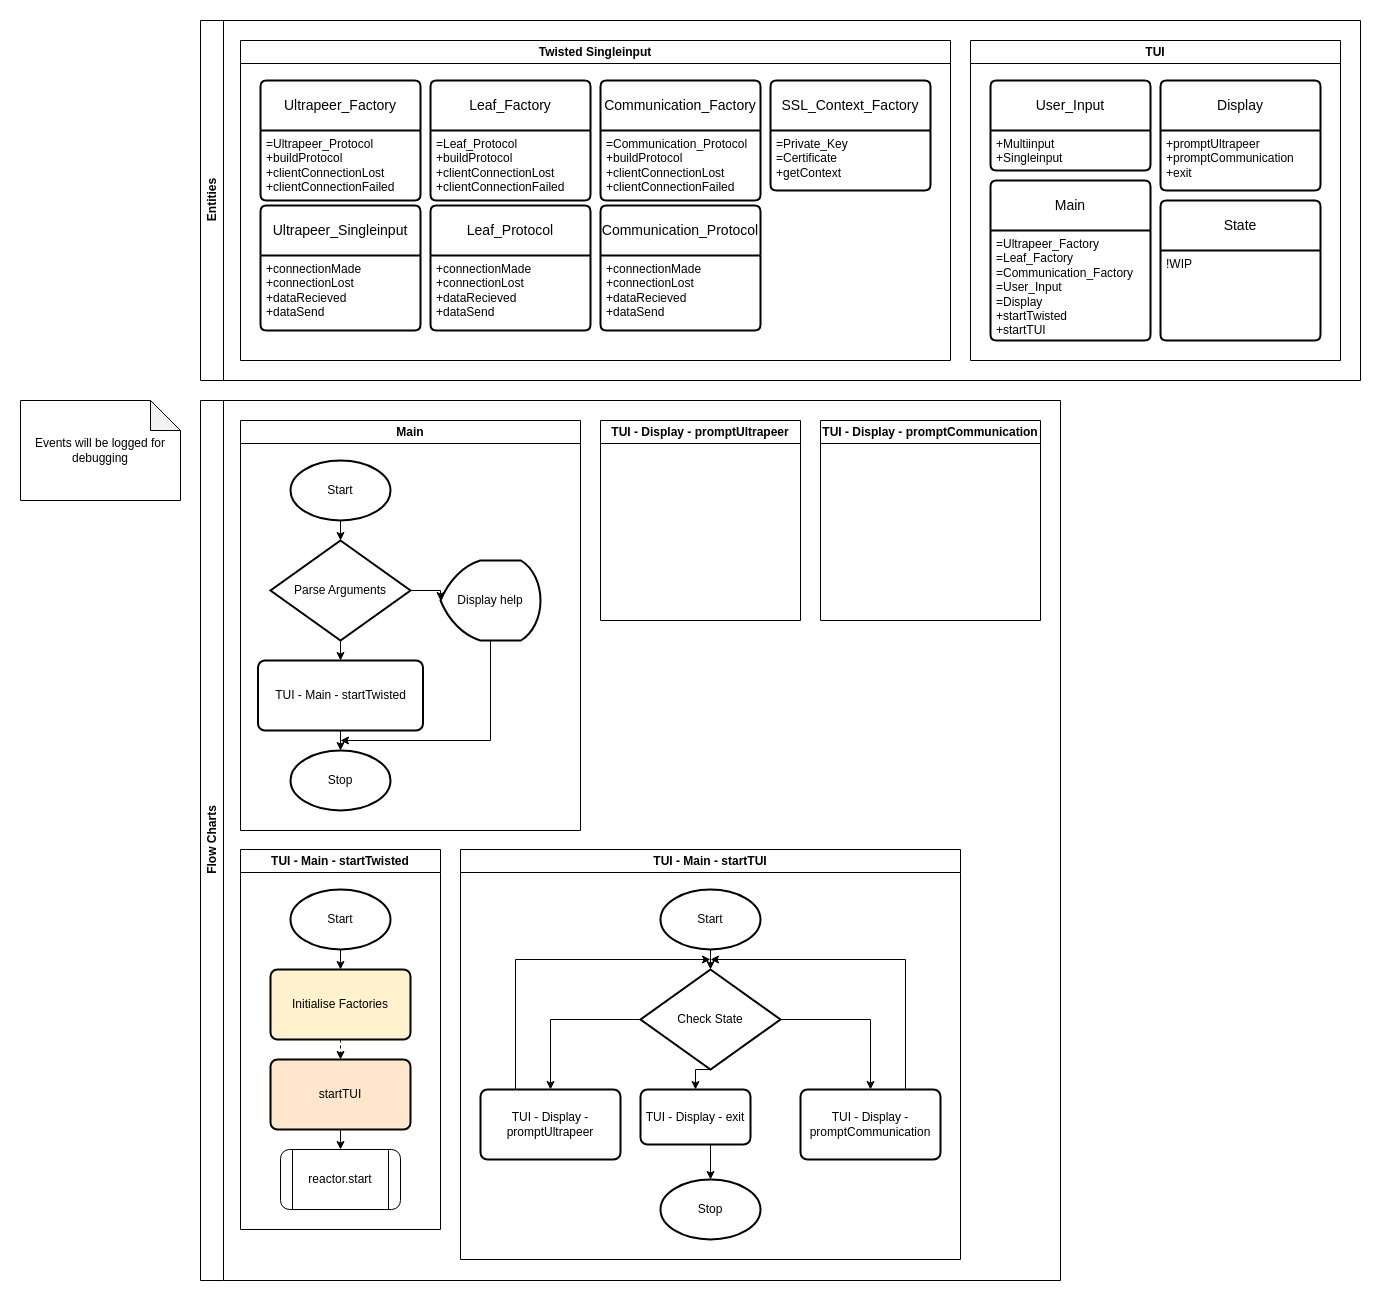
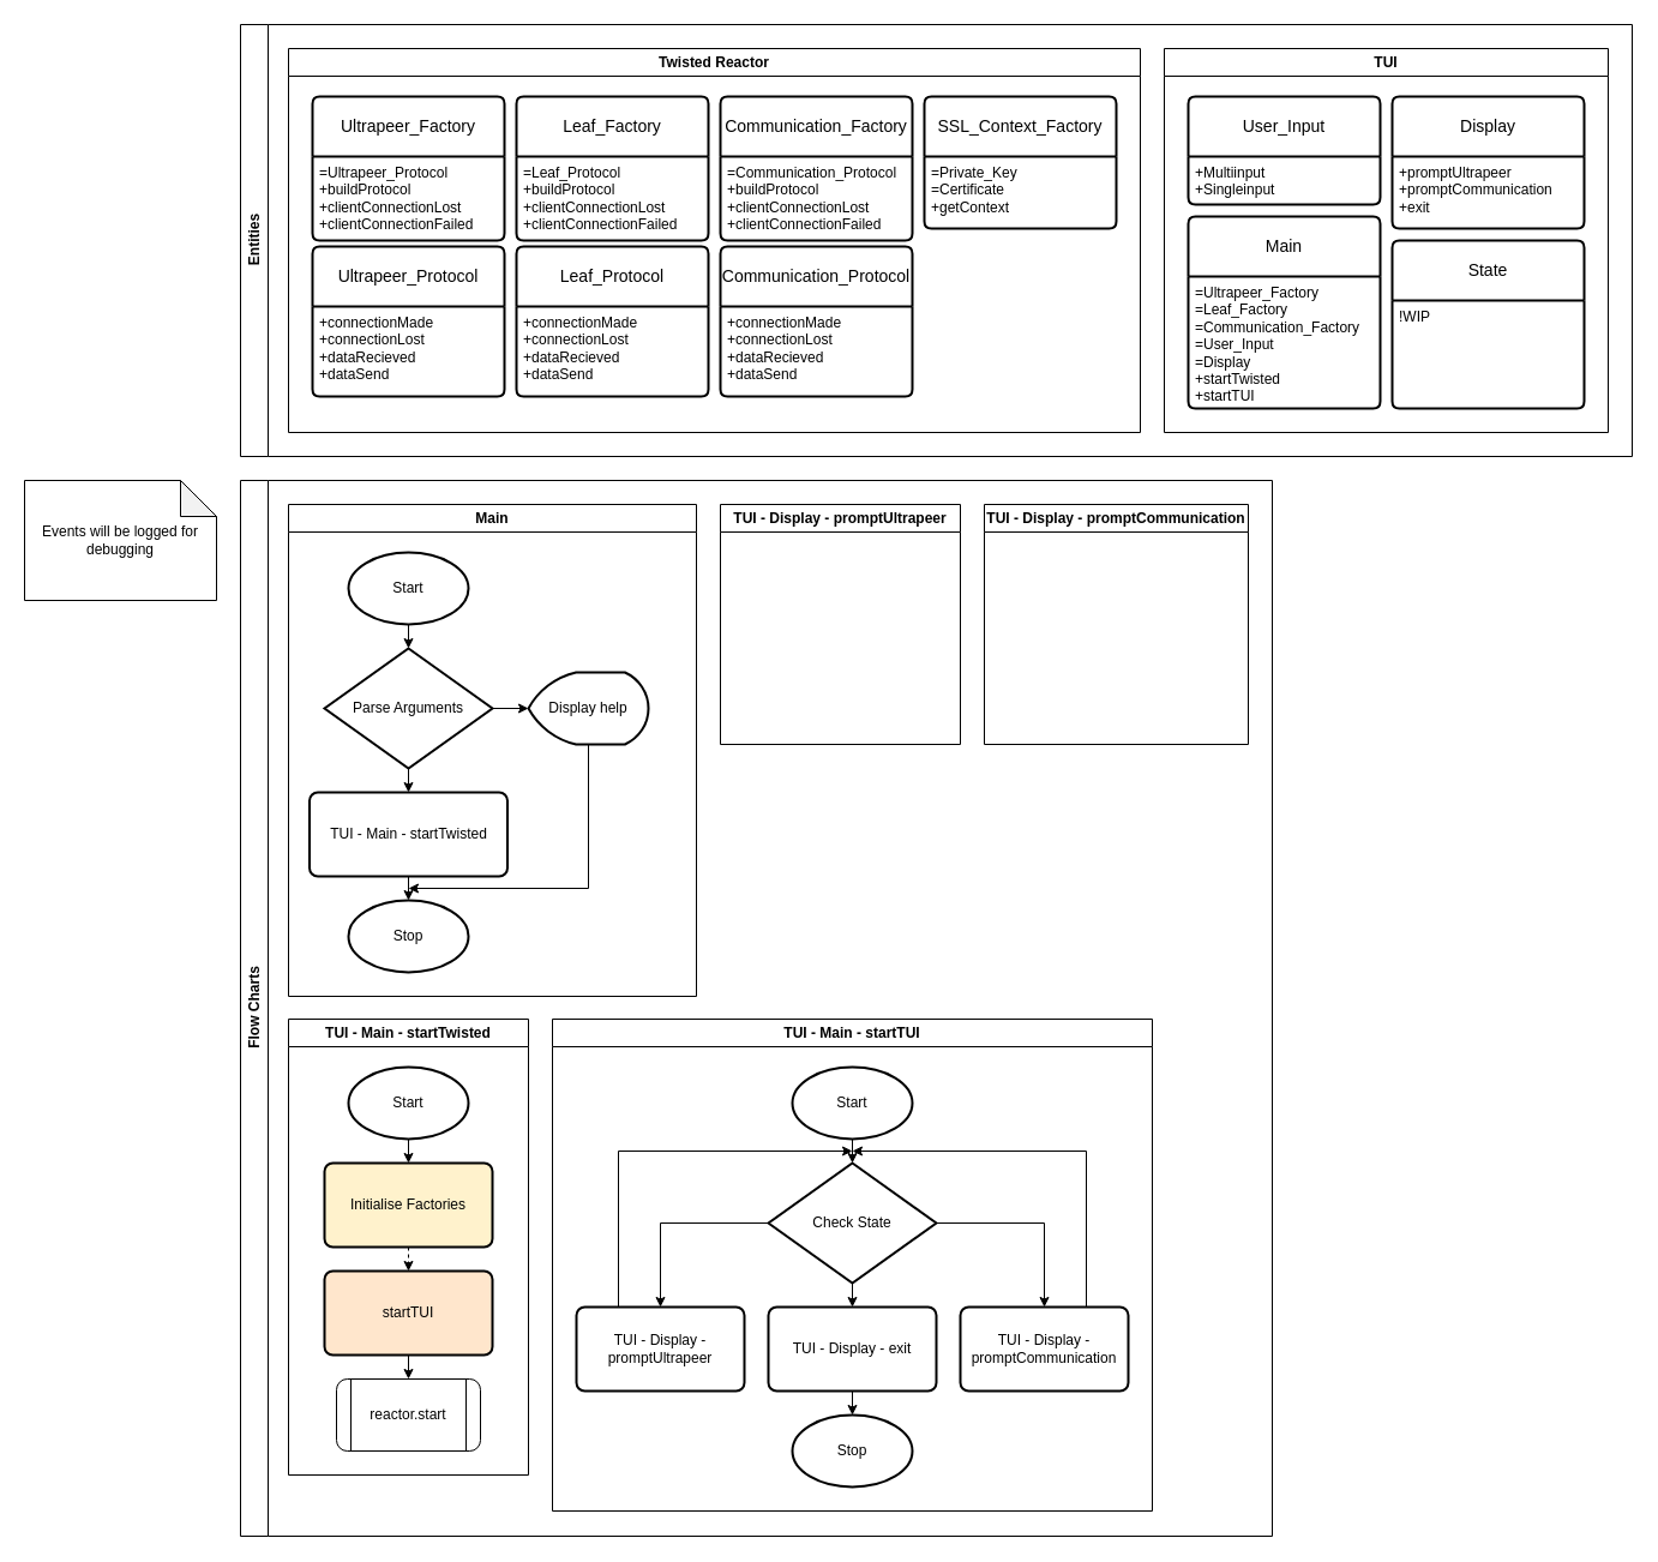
  <mxCell id="0" />
  <mxCell id="1" parent="0" />
  <mxCell id="2" value="Flow Charts" style="swimlane;horizontal=0;whiteSpace=wrap;html=1;" vertex="1" parent="1"><mxGeometry x="200" y="400" width="860" height="880" as="geometry" /></mxCell>
  <mxCell id="3" value="Main" style="swimlane;whiteSpace=wrap;html=1;" vertex="1" parent="2"><mxGeometry x="40" y="20" width="340" height="410" as="geometry" /></mxCell>
  <mxCell id="4" value="Start" style="strokeWidth=2;html=1;shape=mxgraph.flowchart.start_1;whiteSpace=wrap;" vertex="1" parent="3"><mxGeometry x="50" y="40" width="100" height="60" as="geometry" /></mxCell>
  <mxCell id="5" value="TUI - Main - startTwisted" style="rounded=1;whiteSpace=wrap;html=1;absoluteArcSize=1;arcSize=14;strokeWidth=2;" vertex="1" parent="3"><mxGeometry x="17.5" y="240" width="165" height="70" as="geometry" /></mxCell>
  <mxCell id="6" value="Stop" style="strokeWidth=2;html=1;shape=mxgraph.flowchart.start_1;whiteSpace=wrap;" vertex="1" parent="3"><mxGeometry x="50" y="330" width="100" height="60" as="geometry" /></mxCell>
  <mxCell id="7" style="edgeStyle=orthogonalEdgeStyle;rounded=0;orthogonalLoop=1;jettySize=auto;html=1;exitX=0.5;exitY=1;exitDx=0;exitDy=0;entryX=0.5;entryY=0;entryDx=0;entryDy=0;entryPerimeter=0;" edge="1" parent="3" source="5" target="6"><mxGeometry relative="1" as="geometry" /></mxCell>
  <mxCell id="8" style="edgeStyle=orthogonalEdgeStyle;rounded=0;orthogonalLoop=1;jettySize=auto;html=1;exitX=0.5;exitY=1;exitDx=0;exitDy=0;exitPerimeter=0;entryX=0.5;entryY=0;entryDx=0;entryDy=0;" edge="1" parent="3" source="9" target="5"><mxGeometry relative="1" as="geometry" /></mxCell>
  <mxCell id="9" value="Parse Arguments" style="strokeWidth=2;html=1;shape=mxgraph.flowchart.decision;whiteSpace=wrap;" vertex="1" parent="3"><mxGeometry x="30" y="120" width="140" height="100" as="geometry" /></mxCell>
  <mxCell id="10" style="edgeStyle=orthogonalEdgeStyle;rounded=0;orthogonalLoop=1;jettySize=auto;html=1;exitX=0.5;exitY=1;exitDx=0;exitDy=0;exitPerimeter=0;entryX=0.5;entryY=0;entryDx=0;entryDy=0;entryPerimeter=0;" edge="1" parent="3" source="4" target="9"><mxGeometry relative="1" as="geometry" /></mxCell>
  <mxCell id="11" style="edgeStyle=orthogonalEdgeStyle;rounded=0;orthogonalLoop=1;jettySize=auto;html=1;exitX=0.5;exitY=1;exitDx=0;exitDy=0;exitPerimeter=0;" edge="1" parent="3" source="12"><mxGeometry relative="1" as="geometry"><mxPoint x="100" y="320" as="targetPoint" /><Array as="points"><mxPoint x="250" y="320" /></Array></mxGeometry></mxCell>
- <mxCell id="12" value="Display help" style="strokeWidth=2;html=1;shape=mxgraph.flowchart.display;whiteSpace=wrap;" vertex="1" parent="3"><mxGeometry x="200" y="140" width="100" height="80" as="geometry" /></mxCell>
+ <mxCell id="12" value="Display help" style="strokeWidth=2;html=1;shape=mxgraph.flowchart.display;whiteSpace=wrap;" vertex="1" parent="3"><mxGeometry x="200" y="140" width="100" height="60" as="geometry" /></mxCell>
  <mxCell id="13" style="edgeStyle=orthogonalEdgeStyle;rounded=0;orthogonalLoop=1;jettySize=auto;html=1;exitX=1;exitY=0.5;exitDx=0;exitDy=0;exitPerimeter=0;entryX=0;entryY=0.5;entryDx=0;entryDy=0;entryPerimeter=0;" edge="1" parent="3" source="9" target="12"><mxGeometry relative="1" as="geometry" /></mxCell>
  <mxCell id="14" value="TUI - Main - startTwisted" style="swimlane;whiteSpace=wrap;html=1;" vertex="1" parent="2"><mxGeometry x="40" y="449" width="200" height="380" as="geometry" /></mxCell>
  <mxCell id="15" style="edgeStyle=orthogonalEdgeStyle;rounded=0;orthogonalLoop=1;jettySize=auto;html=1;exitX=0.5;exitY=1;exitDx=0;exitDy=0;exitPerimeter=0;entryX=0.5;entryY=0;entryDx=0;entryDy=0;" edge="1" parent="14" source="16" target="18"><mxGeometry relative="1" as="geometry" /></mxCell>
  <mxCell id="16" value="Start" style="strokeWidth=2;html=1;shape=mxgraph.flowchart.start_1;whiteSpace=wrap;" vertex="1" parent="14"><mxGeometry x="50" y="40" width="100" height="60" as="geometry" /></mxCell>
  <mxCell id="17" style="edgeStyle=orthogonalEdgeStyle;rounded=0;orthogonalLoop=1;jettySize=auto;html=1;exitX=0.5;exitY=1;exitDx=0;exitDy=0;entryX=0.5;entryY=0;entryDx=0;entryDy=0;dashed=1;" edge="1" parent="14" source="18" target="20"><mxGeometry relative="1" as="geometry" /></mxCell>
  <mxCell id="18" value="Initialise Factories" style="rounded=1;whiteSpace=wrap;html=1;absoluteArcSize=1;arcSize=14;strokeWidth=2;fillColor=#fff2cc;" vertex="1" parent="14"><mxGeometry x="30" y="120" width="140" height="70" as="geometry" /></mxCell>
  <mxCell id="19" style="edgeStyle=orthogonalEdgeStyle;rounded=0;orthogonalLoop=1;jettySize=auto;html=1;exitX=0.5;exitY=1;exitDx=0;exitDy=0;entryX=0.5;entryY=0;entryDx=0;entryDy=0;" edge="1" parent="14" source="20" target="21"><mxGeometry relative="1" as="geometry" /></mxCell>
  <mxCell id="20" value="startTUI" style="rounded=1;whiteSpace=wrap;html=1;absoluteArcSize=1;arcSize=14;strokeWidth=2;fillColor=#ffe6cc;" vertex="1" parent="14"><mxGeometry x="30" y="210" width="140" height="70" as="geometry" /></mxCell>
  <mxCell id="21" value="reactor.start" style="shape=process;whiteSpace=wrap;html=1;backgroundOutline=1;rounded=1;" vertex="1" parent="14"><mxGeometry x="40" y="300" width="120" height="60" as="geometry" /></mxCell>
  <mxCell id="22" value="TUI - Main - startTUI" style="swimlane;whiteSpace=wrap;html=1;" vertex="1" parent="2"><mxGeometry x="260" y="449" width="500" height="410" as="geometry" /></mxCell>
  <mxCell id="23" value="Start" style="strokeWidth=2;html=1;shape=mxgraph.flowchart.start_1;whiteSpace=wrap;" vertex="1" parent="22"><mxGeometry x="200" y="40" width="100" height="60" as="geometry" /></mxCell>
  <mxCell id="24" style="edgeStyle=orthogonalEdgeStyle;rounded=0;orthogonalLoop=1;jettySize=auto;html=1;exitX=0;exitY=0.5;exitDx=0;exitDy=0;exitPerimeter=0;entryX=0.5;entryY=0;entryDx=0;entryDy=0;" edge="1" parent="22" source="27" target="29"><mxGeometry relative="1" as="geometry" /></mxCell>
  <mxCell id="25" style="edgeStyle=orthogonalEdgeStyle;rounded=0;orthogonalLoop=1;jettySize=auto;html=1;exitX=0.5;exitY=1;exitDx=0;exitDy=0;exitPerimeter=0;entryX=0.5;entryY=0;entryDx=0;entryDy=0;" edge="1" parent="22" source="27" target="30"><mxGeometry relative="1" as="geometry" /></mxCell>
  <mxCell id="26" style="edgeStyle=orthogonalEdgeStyle;rounded=0;orthogonalLoop=1;jettySize=auto;html=1;exitX=1;exitY=0.5;exitDx=0;exitDy=0;exitPerimeter=0;entryX=0.5;entryY=0;entryDx=0;entryDy=0;" edge="1" parent="22" source="27" target="32"><mxGeometry relative="1" as="geometry" /></mxCell>
  <mxCell id="27" value="Check State" style="strokeWidth=2;html=1;shape=mxgraph.flowchart.decision;whiteSpace=wrap;" vertex="1" parent="22"><mxGeometry x="180" y="120" width="140" height="100" as="geometry" /></mxCell>
  <mxCell id="28" style="edgeStyle=orthogonalEdgeStyle;rounded=0;orthogonalLoop=1;jettySize=auto;html=1;exitX=0.25;exitY=0;exitDx=0;exitDy=0;" edge="1" parent="22" source="29"><mxGeometry relative="1" as="geometry"><mxPoint x="250" y="110" as="targetPoint" /><Array as="points"><mxPoint x="55" y="110" /><mxPoint x="250" y="110" /></Array></mxGeometry></mxCell>
  <mxCell id="29" value="TUI - Display - promptUltrapeer" style="rounded=1;whiteSpace=wrap;html=1;absoluteArcSize=1;arcSize=14;strokeWidth=2;" vertex="1" parent="22"><mxGeometry x="20" y="240" width="140" height="70" as="geometry" /></mxCell>
- <mxCell id="30" value="TUI - Display - exit" style="rounded=1;whiteSpace=wrap;html=1;absoluteArcSize=1;arcSize=14;strokeWidth=2;" vertex="1" parent="22"><mxGeometry x="180" y="240" width="110" height="55" as="geometry" /></mxCell>
+ <mxCell id="30" value="TUI - Display - exit" style="rounded=1;whiteSpace=wrap;html=1;absoluteArcSize=1;arcSize=14;strokeWidth=2;" vertex="1" parent="22"><mxGeometry x="180" y="240" width="140" height="70" as="geometry" /></mxCell>
  <mxCell id="31" style="edgeStyle=orthogonalEdgeStyle;rounded=0;orthogonalLoop=1;jettySize=auto;html=1;exitX=0.75;exitY=0;exitDx=0;exitDy=0;" edge="1" parent="22" source="32"><mxGeometry relative="1" as="geometry"><mxPoint x="250" y="110" as="targetPoint" /><Array as="points"><mxPoint x="445" y="110" /></Array></mxGeometry></mxCell>
  <mxCell id="32" value="TUI - Display - promptCommunication" style="rounded=1;whiteSpace=wrap;html=1;absoluteArcSize=1;arcSize=14;strokeWidth=2;" vertex="1" parent="22"><mxGeometry x="340" y="240" width="140" height="70" as="geometry" /></mxCell>
  <mxCell id="33" style="edgeStyle=orthogonalEdgeStyle;rounded=0;orthogonalLoop=1;jettySize=auto;html=1;exitX=0.5;exitY=1;exitDx=0;exitDy=0;exitPerimeter=0;entryX=0.5;entryY=0;entryDx=0;entryDy=0;entryPerimeter=0;" edge="1" parent="22" source="23" target="27"><mxGeometry relative="1" as="geometry" /></mxCell>
  <mxCell id="34" value="Stop" style="strokeWidth=2;html=1;shape=mxgraph.flowchart.start_1;whiteSpace=wrap;" vertex="1" parent="22"><mxGeometry x="200" y="330" width="100" height="60" as="geometry" /></mxCell>
  <mxCell id="35" style="edgeStyle=orthogonalEdgeStyle;rounded=0;orthogonalLoop=1;jettySize=auto;html=1;exitX=0.5;exitY=1;exitDx=0;exitDy=0;entryX=0.5;entryY=0;entryDx=0;entryDy=0;entryPerimeter=0;" edge="1" parent="22" source="30" target="34"><mxGeometry relative="1" as="geometry" /></mxCell>
  <mxCell id="36" value="TUI - Display - promptUltrapeer" style="swimlane;whiteSpace=wrap;html=1;" vertex="1" parent="2"><mxGeometry x="400" y="20" width="200" height="200" as="geometry" /></mxCell>
  <mxCell id="37" value="TUI - Display - promptCommunication" style="swimlane;whiteSpace=wrap;html=1;" vertex="1" parent="2"><mxGeometry x="620" y="20" width="220" height="200" as="geometry" /></mxCell>
  <mxCell id="38" value="Entities" style="swimlane;horizontal=0;whiteSpace=wrap;html=1;" vertex="1" parent="1"><mxGeometry x="200" y="20" width="1160" height="360" as="geometry" /></mxCell>
  <mxCell id="39" value="TUI" style="swimlane;whiteSpace=wrap;html=1;" vertex="1" parent="38"><mxGeometry x="770" y="20" width="370" height="320" as="geometry" /></mxCell>
  <mxCell id="40" value="User_Input" style="swimlane;childLayout=stackLayout;horizontal=1;startSize=50;horizontalStack=0;rounded=1;fontSize=14;fontStyle=0;strokeWidth=2;resizeParent=0;resizeLast=1;shadow=0;dashed=0;align=center;arcSize=4;whiteSpace=wrap;html=1;" vertex="1" parent="39"><mxGeometry x="20" y="40" width="160" height="90" as="geometry" /></mxCell>
  <mxCell id="41" value="&lt;div&gt;+Multiinput&lt;/div&gt;+Singleinput" style="align=left;strokeColor=none;fillColor=none;spacingLeft=4;spacingRight=4;fontSize=12;verticalAlign=top;resizable=0;rotatable=0;part=1;html=1;whiteSpace=wrap;" vertex="1" parent="40"><mxGeometry y="50" width="160" height="40" as="geometry" /></mxCell>
  <mxCell id="42" value="Display" style="swimlane;childLayout=stackLayout;horizontal=1;startSize=50;horizontalStack=0;rounded=1;fontSize=14;fontStyle=0;strokeWidth=2;resizeParent=0;resizeLast=1;shadow=0;dashed=0;align=center;arcSize=4;whiteSpace=wrap;html=1;" vertex="1" parent="39"><mxGeometry x="190" y="40" width="160" height="110" as="geometry" /></mxCell>
  <mxCell id="43" value="&lt;div&gt;&lt;span style=&quot;background-color: transparent; color: light-dark(rgb(0, 0, 0), rgb(255, 255, 255));&quot;&gt;+promptUltrapeer&lt;/span&gt;&lt;/div&gt;&lt;div&gt;+promptCommunication&lt;/div&gt;&lt;div&gt;+exit&lt;/div&gt;" style="align=left;strokeColor=none;fillColor=none;spacingLeft=4;spacingRight=4;fontSize=12;verticalAlign=top;resizable=0;rotatable=0;part=1;html=1;whiteSpace=wrap;" vertex="1" parent="42"><mxGeometry y="50" width="160" height="60" as="geometry" /></mxCell>
  <mxCell id="44" value="Main" style="swimlane;childLayout=stackLayout;horizontal=1;startSize=50;horizontalStack=0;rounded=1;fontSize=14;fontStyle=0;strokeWidth=2;resizeParent=0;resizeLast=1;shadow=0;dashed=0;align=center;arcSize=4;whiteSpace=wrap;html=1;" vertex="1" parent="39"><mxGeometry x="20" y="140" width="160" height="160" as="geometry" /></mxCell>
  <mxCell id="45" value="&lt;div&gt;=Ultrapeer_Factory&lt;/div&gt;&lt;div&gt;=Leaf_Factory&lt;/div&gt;&lt;div&gt;=Communication_Factory&lt;/div&gt;&lt;div&gt;=User_Input&lt;/div&gt;&lt;div&gt;=Display&lt;/div&gt;+startTwisted&lt;div&gt;+startTUI&lt;/div&gt;" style="align=left;strokeColor=none;fillColor=none;spacingLeft=4;spacingRight=4;fontSize=12;verticalAlign=top;resizable=0;rotatable=0;part=1;html=1;whiteSpace=wrap;" vertex="1" parent="44"><mxGeometry y="50" width="160" height="110" as="geometry" /></mxCell>
  <mxCell id="46" value="State" style="swimlane;childLayout=stackLayout;horizontal=1;startSize=50;horizontalStack=0;rounded=1;fontSize=14;fontStyle=0;strokeWidth=2;resizeParent=0;resizeLast=1;shadow=0;dashed=0;align=center;arcSize=4;whiteSpace=wrap;html=1;" vertex="1" parent="39"><mxGeometry x="190" y="160" width="160" height="140" as="geometry" /></mxCell>
  <mxCell id="47" value="!WIP" style="align=left;strokeColor=none;fillColor=none;spacingLeft=4;spacingRight=4;fontSize=12;verticalAlign=top;resizable=0;rotatable=0;part=1;html=1;whiteSpace=wrap;" vertex="1" parent="46"><mxGeometry y="50" width="160" height="90" as="geometry" /></mxCell>
- <mxCell id="48" value="Twisted Singleinput" style="swimlane;whiteSpace=wrap;html=1;" vertex="1" parent="38"><mxGeometry x="40" y="20" width="710" height="320" as="geometry" /></mxCell>
+ <mxCell id="48" value="Twisted Reactor" style="swimlane;whiteSpace=wrap;html=1;" vertex="1" parent="38"><mxGeometry x="40" y="20" width="710" height="320" as="geometry" /></mxCell>
  <mxCell id="49" value="Ultrapeer_Factory" style="swimlane;childLayout=stackLayout;horizontal=1;startSize=50;horizontalStack=0;rounded=1;fontSize=14;fontStyle=0;strokeWidth=2;resizeParent=0;resizeLast=1;shadow=0;dashed=0;align=center;arcSize=4;whiteSpace=wrap;html=1;" vertex="1" parent="48"><mxGeometry x="20" y="40" width="160" height="120" as="geometry" /></mxCell>
  <mxCell id="50" value="=Ultrapeer_Protocol&lt;br&gt;+buildProtocol&lt;br&gt;+clientConnectionLost&lt;div&gt;+clientConnectionFailed&lt;/div&gt;" style="align=left;strokeColor=none;fillColor=none;spacingLeft=4;spacingRight=4;fontSize=12;verticalAlign=top;resizable=0;rotatable=0;part=1;html=1;whiteSpace=wrap;" vertex="1" parent="49"><mxGeometry y="50" width="160" height="70" as="geometry" /></mxCell>
- <mxCell id="51" value="Ultrapeer_Singleinput" style="swimlane;childLayout=stackLayout;horizontal=1;startSize=50;horizontalStack=0;rounded=1;fontSize=14;fontStyle=0;strokeWidth=2;resizeParent=0;resizeLast=1;shadow=0;dashed=0;align=center;arcSize=4;whiteSpace=wrap;html=1;" vertex="1" parent="48"><mxGeometry x="20" y="165" width="160" height="125" as="geometry" /></mxCell>
+ <mxCell id="51" value="Ultrapeer_Protocol" style="swimlane;childLayout=stackLayout;horizontal=1;startSize=50;horizontalStack=0;rounded=1;fontSize=14;fontStyle=0;strokeWidth=2;resizeParent=0;resizeLast=1;shadow=0;dashed=0;align=center;arcSize=4;whiteSpace=wrap;html=1;" vertex="1" parent="48"><mxGeometry x="20" y="165" width="160" height="125" as="geometry" /></mxCell>
  <mxCell id="52" value="+connectionMade&lt;div&gt;+connectionLost&lt;br&gt;+dataRecieved&lt;br&gt;+dataSend&lt;/div&gt;" style="align=left;strokeColor=none;fillColor=none;spacingLeft=4;spacingRight=4;fontSize=12;verticalAlign=top;resizable=0;rotatable=0;part=1;html=1;whiteSpace=wrap;" vertex="1" parent="51"><mxGeometry y="50" width="160" height="75" as="geometry" /></mxCell>
  <mxCell id="53" value="Leaf_Factory" style="swimlane;childLayout=stackLayout;horizontal=1;startSize=50;horizontalStack=0;rounded=1;fontSize=14;fontStyle=0;strokeWidth=2;resizeParent=0;resizeLast=1;shadow=0;dashed=0;align=center;arcSize=4;whiteSpace=wrap;html=1;" vertex="1" parent="48"><mxGeometry x="190" y="40" width="160" height="120" as="geometry" /></mxCell>
  <mxCell id="54" value="=Leaf_Protocol&lt;br&gt;+buildProtocol&lt;br&gt;+clientConnectionLost&lt;div&gt;+clientConnectionFailed&lt;/div&gt;" style="align=left;strokeColor=none;fillColor=none;spacingLeft=4;spacingRight=4;fontSize=12;verticalAlign=top;resizable=0;rotatable=0;part=1;html=1;whiteSpace=wrap;" vertex="1" parent="53"><mxGeometry y="50" width="160" height="70" as="geometry" /></mxCell>
  <mxCell id="55" value="Leaf_Protocol" style="swimlane;childLayout=stackLayout;horizontal=1;startSize=50;horizontalStack=0;rounded=1;fontSize=14;fontStyle=0;strokeWidth=2;resizeParent=0;resizeLast=1;shadow=0;dashed=0;align=center;arcSize=4;whiteSpace=wrap;html=1;" vertex="1" parent="48"><mxGeometry x="190" y="165" width="160" height="125" as="geometry" /></mxCell>
  <mxCell id="56" value="+connectionMade&lt;div&gt;+connectionLost&lt;br&gt;+dataRecieved&lt;br&gt;+dataSend&lt;/div&gt;" style="align=left;strokeColor=none;fillColor=none;spacingLeft=4;spacingRight=4;fontSize=12;verticalAlign=top;resizable=0;rotatable=0;part=1;html=1;whiteSpace=wrap;" vertex="1" parent="55"><mxGeometry y="50" width="160" height="75" as="geometry" /></mxCell>
  <mxCell id="57" value="Communication_Factory" style="swimlane;childLayout=stackLayout;horizontal=1;startSize=50;horizontalStack=0;rounded=1;fontSize=14;fontStyle=0;strokeWidth=2;resizeParent=0;resizeLast=1;shadow=0;dashed=0;align=center;arcSize=4;whiteSpace=wrap;html=1;" vertex="1" parent="48"><mxGeometry x="360" y="40" width="160" height="120" as="geometry" /></mxCell>
  <mxCell id="58" value="=Communication_Protocol&lt;br&gt;+buildProtocol&lt;br&gt;+clientConnectionLost&lt;div&gt;+clientConnectionFailed&lt;/div&gt;" style="align=left;strokeColor=none;fillColor=none;spacingLeft=4;spacingRight=4;fontSize=12;verticalAlign=top;resizable=0;rotatable=0;part=1;html=1;whiteSpace=wrap;" vertex="1" parent="57"><mxGeometry y="50" width="160" height="70" as="geometry" /></mxCell>
  <mxCell id="59" value="Communication_Protocol" style="swimlane;childLayout=stackLayout;horizontal=1;startSize=50;horizontalStack=0;rounded=1;fontSize=14;fontStyle=0;strokeWidth=2;resizeParent=0;resizeLast=1;shadow=0;dashed=0;align=center;arcSize=4;whiteSpace=wrap;html=1;" vertex="1" parent="48"><mxGeometry x="360" y="165" width="160" height="125" as="geometry" /></mxCell>
  <mxCell id="60" value="+connectionMade&lt;div&gt;+connectionLost&lt;br&gt;+dataRecieved&lt;br&gt;+dataSend&lt;/div&gt;" style="align=left;strokeColor=none;fillColor=none;spacingLeft=4;spacingRight=4;fontSize=12;verticalAlign=top;resizable=0;rotatable=0;part=1;html=1;whiteSpace=wrap;" vertex="1" parent="59"><mxGeometry y="50" width="160" height="75" as="geometry" /></mxCell>
  <mxCell id="61" value="SSL_Context_Factory" style="swimlane;childLayout=stackLayout;horizontal=1;startSize=50;horizontalStack=0;rounded=1;fontSize=14;fontStyle=0;strokeWidth=2;resizeParent=0;resizeLast=1;shadow=0;dashed=0;align=center;arcSize=4;whiteSpace=wrap;html=1;" vertex="1" parent="48"><mxGeometry x="530" y="40" width="160" height="110" as="geometry" /></mxCell>
  <mxCell id="62" value="=Private_Key&lt;div&gt;=Certificate&lt;/div&gt;&lt;div&gt;+getContext&lt;/div&gt;" style="align=left;strokeColor=none;fillColor=none;spacingLeft=4;spacingRight=4;fontSize=12;verticalAlign=top;resizable=0;rotatable=0;part=1;html=1;whiteSpace=wrap;" vertex="1" parent="61"><mxGeometry y="50" width="160" height="60" as="geometry" /></mxCell>
  <mxCell id="63" value="Events will be logged for debugging" style="shape=note;whiteSpace=wrap;html=1;backgroundOutline=1;darkOpacity=0.05;" vertex="1" parent="1"><mxGeometry x="20" y="400" width="160" height="100" as="geometry" /></mxCell>
